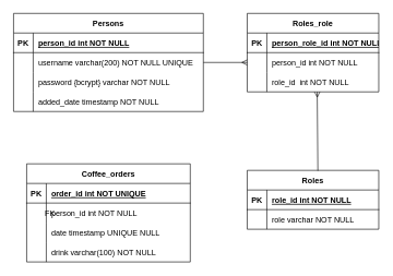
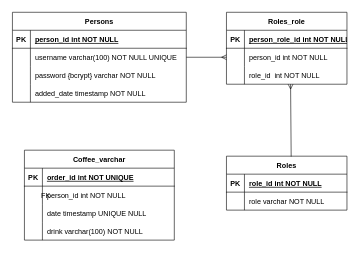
  <mxCell id="0" />
  <mxCell id="1" parent="0" />
- <mxCell id="2" value="Coffee_orders" style="shape=table;startSize=30;container=1;collapsible=1;childLayout=tableLayout;fixedRows=1;rowLines=0;fontStyle=1;align=center;resizeLast=1;" parent="1" vertex="1"><mxGeometry x="40" y="250" width="250" height="150" as="geometry" /></mxCell>
+ <mxCell id="2" value="Coffee_varchar" style="shape=table;startSize=30;container=1;collapsible=1;childLayout=tableLayout;fixedRows=1;rowLines=0;fontStyle=1;align=center;resizeLast=1;" parent="1" vertex="1"><mxGeometry x="40" y="250" width="250" height="150" as="geometry" /></mxCell>
  <mxCell id="3" value="" style="shape=partialRectangle;collapsible=0;dropTarget=0;pointerEvents=0;fillColor=none;points=[[0,0.5],[1,0.5]];portConstraint=eastwest;top=0;left=0;right=0;bottom=1;" parent="2" vertex="1"><mxGeometry y="30" width="250" height="30" as="geometry" /></mxCell>
  <mxCell id="4" value="PK" style="shape=partialRectangle;overflow=hidden;connectable=0;fillColor=none;top=0;left=0;bottom=0;right=0;fontStyle=1;" parent="3" vertex="1"><mxGeometry width="30" height="30" as="geometry"><mxRectangle width="30" height="30" as="alternateBounds" /></mxGeometry></mxCell>
  <mxCell id="5" value="order_id int NOT UNIQUE " style="shape=partialRectangle;overflow=hidden;connectable=0;fillColor=none;top=0;left=0;bottom=0;right=0;align=left;spacingLeft=6;fontStyle=5;" parent="3" vertex="1"><mxGeometry x="30" width="220" height="30" as="geometry"><mxRectangle width="220" height="30" as="alternateBounds" /></mxGeometry></mxCell>
  <mxCell id="6" value="" style="shape=partialRectangle;collapsible=0;dropTarget=0;pointerEvents=0;fillColor=none;points=[[0,0.5],[1,0.5]];portConstraint=eastwest;top=0;left=0;right=0;bottom=0;" parent="2" vertex="1"><mxGeometry y="60" width="250" height="30" as="geometry" /></mxCell>
  <mxCell id="7" value="" style="shape=partialRectangle;overflow=hidden;connectable=0;fillColor=none;top=0;left=0;bottom=0;right=0;" parent="6" vertex="1"><mxGeometry width="30" height="30" as="geometry"><mxRectangle width="30" height="30" as="alternateBounds" /></mxGeometry></mxCell>
  <mxCell id="8" value="person_id int NOT NULL" style="shape=partialRectangle;overflow=hidden;connectable=0;fillColor=none;top=0;left=0;bottom=0;right=0;align=left;spacingLeft=6;" parent="6" vertex="1"><mxGeometry x="30" width="220" height="30" as="geometry"><mxRectangle width="220" height="30" as="alternateBounds" /></mxGeometry></mxCell>
  <mxCell id="9" value="" style="shape=partialRectangle;collapsible=0;dropTarget=0;pointerEvents=0;fillColor=none;points=[[0,0.5],[1,0.5]];portConstraint=eastwest;top=0;left=0;right=0;bottom=0;" parent="2" vertex="1"><mxGeometry y="90" width="250" height="30" as="geometry" /></mxCell>
  <mxCell id="10" value="" style="shape=partialRectangle;overflow=hidden;connectable=0;fillColor=none;top=0;left=0;bottom=0;right=0;" parent="9" vertex="1"><mxGeometry width="30" height="30" as="geometry"><mxRectangle width="30" height="30" as="alternateBounds" /></mxGeometry></mxCell>
  <mxCell id="11" value="date timestamp UNIQUE NULL" style="shape=partialRectangle;overflow=hidden;connectable=0;fillColor=none;top=0;left=0;bottom=0;right=0;align=left;spacingLeft=6;" parent="9" vertex="1"><mxGeometry x="30" width="220" height="30" as="geometry"><mxRectangle width="220" height="30" as="alternateBounds" /></mxGeometry></mxCell>
  <mxCell id="12" value="" style="shape=partialRectangle;collapsible=0;dropTarget=0;pointerEvents=0;fillColor=none;points=[[0,0.5],[1,0.5]];portConstraint=eastwest;top=0;left=0;right=0;bottom=0;" parent="2" vertex="1"><mxGeometry y="120" width="250" height="30" as="geometry" /></mxCell>
  <mxCell id="13" value="" style="shape=partialRectangle;overflow=hidden;connectable=0;fillColor=none;top=0;left=0;bottom=0;right=0;" parent="12" vertex="1"><mxGeometry width="30" height="30" as="geometry"><mxRectangle width="30" height="30" as="alternateBounds" /></mxGeometry></mxCell>
  <mxCell id="14" value="drink varchar(100) NOT NULL" style="shape=partialRectangle;overflow=hidden;connectable=0;fillColor=none;top=0;left=0;bottom=0;right=0;align=left;spacingLeft=6;" parent="12" vertex="1"><mxGeometry x="30" width="220" height="30" as="geometry"><mxRectangle width="220" height="30" as="alternateBounds" /></mxGeometry></mxCell>
  <mxCell id="15" value="Persons" style="shape=table;startSize=30;container=1;collapsible=1;childLayout=tableLayout;fixedRows=1;rowLines=0;fontStyle=1;align=center;resizeLast=1;" parent="1" vertex="1"><mxGeometry x="20" y="20" width="290" height="150" as="geometry" /></mxCell>
  <mxCell id="16" value="" style="shape=partialRectangle;collapsible=0;dropTarget=0;pointerEvents=0;fillColor=none;points=[[0,0.5],[1,0.5]];portConstraint=eastwest;top=0;left=0;right=0;bottom=1;" parent="15" vertex="1"><mxGeometry y="30" width="290" height="30" as="geometry" /></mxCell>
  <mxCell id="17" value="PK" style="shape=partialRectangle;overflow=hidden;connectable=0;fillColor=none;top=0;left=0;bottom=0;right=0;fontStyle=1;" parent="16" vertex="1"><mxGeometry width="30" height="30" as="geometry"><mxRectangle width="30" height="30" as="alternateBounds" /></mxGeometry></mxCell>
  <mxCell id="18" value="person_id int NOT NULL " style="shape=partialRectangle;overflow=hidden;connectable=0;fillColor=none;top=0;left=0;bottom=0;right=0;align=left;spacingLeft=6;fontStyle=5;" parent="16" vertex="1"><mxGeometry x="30" width="260" height="30" as="geometry"><mxRectangle width="260" height="30" as="alternateBounds" /></mxGeometry></mxCell>
  <mxCell id="19" value="" style="shape=partialRectangle;collapsible=0;dropTarget=0;pointerEvents=0;fillColor=none;points=[[0,0.5],[1,0.5]];portConstraint=eastwest;top=0;left=0;right=0;bottom=0;" parent="15" vertex="1"><mxGeometry y="60" width="290" height="30" as="geometry" /></mxCell>
  <mxCell id="20" value="" style="shape=partialRectangle;overflow=hidden;connectable=0;fillColor=none;top=0;left=0;bottom=0;right=0;" parent="19" vertex="1"><mxGeometry width="30" height="30" as="geometry"><mxRectangle width="30" height="30" as="alternateBounds" /></mxGeometry></mxCell>
- <mxCell id="21" value="username varchar(200) NOT NULL UNIQUE" style="shape=partialRectangle;overflow=hidden;connectable=0;fillColor=none;top=0;left=0;bottom=0;right=0;align=left;spacingLeft=6;" parent="19" vertex="1"><mxGeometry x="30" width="260" height="30" as="geometry"><mxRectangle width="260" height="30" as="alternateBounds" /></mxGeometry></mxCell>
+ <mxCell id="21" value="username varchar(100) NOT NULL UNIQUE" style="shape=partialRectangle;overflow=hidden;connectable=0;fillColor=none;top=0;left=0;bottom=0;right=0;align=left;spacingLeft=6;" parent="19" vertex="1"><mxGeometry x="30" width="260" height="30" as="geometry"><mxRectangle width="260" height="30" as="alternateBounds" /></mxGeometry></mxCell>
  <mxCell id="22" value="" style="shape=partialRectangle;collapsible=0;dropTarget=0;pointerEvents=0;fillColor=none;points=[[0,0.5],[1,0.5]];portConstraint=eastwest;top=0;left=0;right=0;bottom=0;" parent="15" vertex="1"><mxGeometry y="90" width="290" height="30" as="geometry" /></mxCell>
  <mxCell id="23" value="" style="shape=partialRectangle;overflow=hidden;connectable=0;fillColor=none;top=0;left=0;bottom=0;right=0;" parent="22" vertex="1"><mxGeometry width="30" height="30" as="geometry"><mxRectangle width="30" height="30" as="alternateBounds" /></mxGeometry></mxCell>
  <mxCell id="24" value="password {bcrypt} varchar NOT NULL" style="shape=partialRectangle;overflow=hidden;connectable=0;fillColor=none;top=0;left=0;bottom=0;right=0;align=left;spacingLeft=6;" parent="22" vertex="1"><mxGeometry x="30" width="260" height="30" as="geometry"><mxRectangle width="260" height="30" as="alternateBounds" /></mxGeometry></mxCell>
  <mxCell id="25" value="" style="shape=partialRectangle;collapsible=0;dropTarget=0;pointerEvents=0;fillColor=none;points=[[0,0.5],[1,0.5]];portConstraint=eastwest;top=0;left=0;right=0;bottom=0;" parent="15" vertex="1"><mxGeometry y="120" width="290" height="30" as="geometry" /></mxCell>
  <mxCell id="26" value="" style="shape=partialRectangle;overflow=hidden;connectable=0;fillColor=none;top=0;left=0;bottom=0;right=0;" parent="25" vertex="1"><mxGeometry width="30" height="30" as="geometry"><mxRectangle width="30" height="30" as="alternateBounds" /></mxGeometry></mxCell>
  <mxCell id="27" value="added_date timestamp NOT NULL" style="shape=partialRectangle;overflow=hidden;connectable=0;fillColor=none;top=0;left=0;bottom=0;right=0;align=left;spacingLeft=6;" parent="25" vertex="1"><mxGeometry x="30" width="260" height="30" as="geometry"><mxRectangle width="260" height="30" as="alternateBounds" /></mxGeometry></mxCell>
  <mxCell id="28" value="FK" style="shape=partialRectangle;overflow=hidden;connectable=0;fillColor=none;top=0;left=0;bottom=0;right=0;" parent="1" vertex="1"><mxGeometry x="51" y="310" width="50" height="30" as="geometry"><mxRectangle width="30" height="30" as="alternateBounds" /></mxGeometry></mxCell>
  <mxCell id="29" value="" style="endArrow=ERmany;html=1;rounded=0;endFill=0;exitX=1;exitY=0.5;exitDx=0;exitDy=0;entryX=0;entryY=0.5;entryDx=0;entryDy=0;" parent="1" source="19" target="41" edge="1"><mxGeometry width="50" height="50" relative="1" as="geometry"><mxPoint x="185" y="20" as="sourcePoint" /><mxPoint x="185" y="-80" as="targetPoint" /><Array as="points" /></mxGeometry></mxCell>
  <mxCell id="30" value="Roles" style="shape=table;startSize=30;container=1;collapsible=1;childLayout=tableLayout;fixedRows=1;rowLines=0;fontStyle=1;align=center;resizeLast=1;" parent="1" vertex="1"><mxGeometry x="377" y="260" width="201" height="90" as="geometry" /></mxCell>
  <mxCell id="31" value="" style="shape=partialRectangle;collapsible=0;dropTarget=0;pointerEvents=0;fillColor=none;points=[[0,0.5],[1,0.5]];portConstraint=eastwest;top=0;left=0;right=0;bottom=1;" parent="30" vertex="1"><mxGeometry y="30" width="201" height="30" as="geometry" /></mxCell>
  <mxCell id="32" value="PK" style="shape=partialRectangle;overflow=hidden;connectable=0;fillColor=none;top=0;left=0;bottom=0;right=0;fontStyle=1;" parent="31" vertex="1"><mxGeometry width="30" height="30" as="geometry"><mxRectangle width="30" height="30" as="alternateBounds" /></mxGeometry></mxCell>
  <mxCell id="33" value="role_id int NOT NULL " style="shape=partialRectangle;overflow=hidden;connectable=0;fillColor=none;top=0;left=0;bottom=0;right=0;align=left;spacingLeft=6;fontStyle=5;" parent="31" vertex="1"><mxGeometry x="30" width="171" height="30" as="geometry"><mxRectangle width="171" height="30" as="alternateBounds" /></mxGeometry></mxCell>
  <mxCell id="34" value="" style="shape=partialRectangle;collapsible=0;dropTarget=0;pointerEvents=0;fillColor=none;points=[[0,0.5],[1,0.5]];portConstraint=eastwest;top=0;left=0;right=0;bottom=0;" parent="30" vertex="1"><mxGeometry y="60" width="201" height="30" as="geometry" /></mxCell>
  <mxCell id="35" value="" style="shape=partialRectangle;overflow=hidden;connectable=0;fillColor=none;top=0;left=0;bottom=0;right=0;" parent="34" vertex="1"><mxGeometry width="30" height="30" as="geometry"><mxRectangle width="30" height="30" as="alternateBounds" /></mxGeometry></mxCell>
  <mxCell id="36" value="role varchar NOT NULL" style="shape=partialRectangle;overflow=hidden;connectable=0;fillColor=none;top=0;left=0;bottom=0;right=0;align=left;spacingLeft=6;" parent="34" vertex="1"><mxGeometry x="30" width="171" height="30" as="geometry"><mxRectangle width="171" height="30" as="alternateBounds" /></mxGeometry></mxCell>
  <mxCell id="37" value="Roles_role" style="shape=table;startSize=30;container=1;collapsible=1;childLayout=tableLayout;fixedRows=1;rowLines=0;fontStyle=1;align=center;resizeLast=1;" parent="1" vertex="1"><mxGeometry x="377" y="20" width="201" height="120" as="geometry" /></mxCell>
  <mxCell id="38" value="" style="shape=partialRectangle;collapsible=0;dropTarget=0;pointerEvents=0;fillColor=none;points=[[0,0.5],[1,0.5]];portConstraint=eastwest;top=0;left=0;right=0;bottom=1;" parent="37" vertex="1"><mxGeometry y="30" width="201" height="30" as="geometry" /></mxCell>
  <mxCell id="39" value="PK" style="shape=partialRectangle;overflow=hidden;connectable=0;fillColor=none;top=0;left=0;bottom=0;right=0;fontStyle=1;" parent="38" vertex="1"><mxGeometry width="30" height="30" as="geometry"><mxRectangle width="30" height="30" as="alternateBounds" /></mxGeometry></mxCell>
  <mxCell id="40" value="person_role_id int NOT NULL" style="shape=partialRectangle;overflow=hidden;connectable=0;fillColor=none;top=0;left=0;bottom=0;right=0;align=left;spacingLeft=6;fontStyle=5;" parent="38" vertex="1"><mxGeometry x="30" width="171" height="30" as="geometry"><mxRectangle width="171" height="30" as="alternateBounds" /></mxGeometry></mxCell>
  <mxCell id="41" value="" style="shape=partialRectangle;collapsible=0;dropTarget=0;pointerEvents=0;fillColor=none;points=[[0,0.5],[1,0.5]];portConstraint=eastwest;top=0;left=0;right=0;bottom=0;" parent="37" vertex="1"><mxGeometry y="60" width="201" height="30" as="geometry" /></mxCell>
  <mxCell id="42" value="" style="shape=partialRectangle;overflow=hidden;connectable=0;fillColor=none;top=0;left=0;bottom=0;right=0;" parent="41" vertex="1"><mxGeometry width="30" height="30" as="geometry"><mxRectangle width="30" height="30" as="alternateBounds" /></mxGeometry></mxCell>
  <mxCell id="43" value="person_id int NOT NULL" style="shape=partialRectangle;overflow=hidden;connectable=0;fillColor=none;top=0;left=0;bottom=0;right=0;align=left;spacingLeft=6;" parent="41" vertex="1"><mxGeometry x="30" width="171" height="30" as="geometry"><mxRectangle width="171" height="30" as="alternateBounds" /></mxGeometry></mxCell>
  <mxCell id="44" value="" style="shape=partialRectangle;collapsible=0;dropTarget=0;pointerEvents=0;fillColor=none;points=[[0,0.5],[1,0.5]];portConstraint=eastwest;top=0;left=0;right=0;bottom=0;" parent="37" vertex="1"><mxGeometry y="90" width="201" height="30" as="geometry" /></mxCell>
  <mxCell id="45" value="" style="shape=partialRectangle;overflow=hidden;connectable=0;fillColor=none;top=0;left=0;bottom=0;right=0;" parent="44" vertex="1"><mxGeometry width="30" height="30" as="geometry"><mxRectangle width="30" height="30" as="alternateBounds" /></mxGeometry></mxCell>
  <mxCell id="46" value="role_id  int NOT NULL" style="shape=partialRectangle;overflow=hidden;connectable=0;fillColor=none;top=0;left=0;bottom=0;right=0;align=left;spacingLeft=6;" parent="44" vertex="1"><mxGeometry x="30" width="171" height="30" as="geometry"><mxRectangle width="171" height="30" as="alternateBounds" /></mxGeometry></mxCell>
  <mxCell id="47" value="" style="endArrow=ERmany;html=1;rounded=0;endFill=0;exitX=0.537;exitY=0.008;exitDx=0;exitDy=0;entryX=0.532;entryY=1;entryDx=0;entryDy=0;entryPerimeter=0;exitPerimeter=0;" parent="1" source="30" target="44" edge="1"><mxGeometry width="50" height="50" relative="1" as="geometry"><mxPoint x="191" y="180" as="sourcePoint" /><mxPoint x="477" y="150" as="targetPoint" /></mxGeometry></mxCell>
